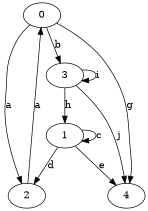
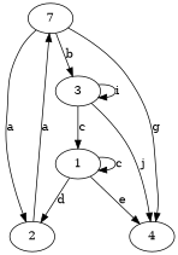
  digraph {
-   0
+   0 [label=7]
    2
    3
    4
    1
    0 -> 2 [label=a]
    0 -> 3 [label=b]
    0 -> 4 [label=g]
    2 -> 0 [label=a]
    3 -> 3 [label=i]
    3 -> 4 [label=j]
-   3 -> 1 [label=h]
+   3 -> 1 [label=c]
    1 -> 2 [label=d]
    1 -> 4 [label=e]
    1 -> 1 [label=c]
  }
